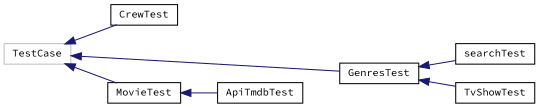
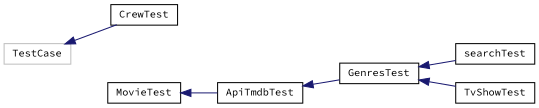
  digraph {
    fontname="Source Code Pro"
    rankdir=LR
    node [color=black fillcolor=white fontname="Source Code Pro" fontsize=10 shape=record style=filled]
    edge [color=midnightblue dir=back fontname="Source Code Pro" fontsize=10 labelfontname=Helvetica labelfontsize=10 style=solid]
    n1 [color=grey75 height=0.2 label=TestCase width=0.4]
    n2 [height=0.2 label=CrewTest width=0.4]
    n3 [height=0.2 label=GenresTest width=0.4]
    n4 [height=0.2 label=MovieTest width=0.4]
    n5 [height=0.2 label=ApiTmdbTest width=0.4]
    n6 [height=0.2 label=searchTest width=0.4]
    n7 [height=0.2 label=TvShowTest width=0.4]
    n1 -> n2
-   n1 -> n3
-   n1 -> n4
+   n5 -> n3
    n3 -> n6
    n3 -> n7
    n4 -> n5
  }
